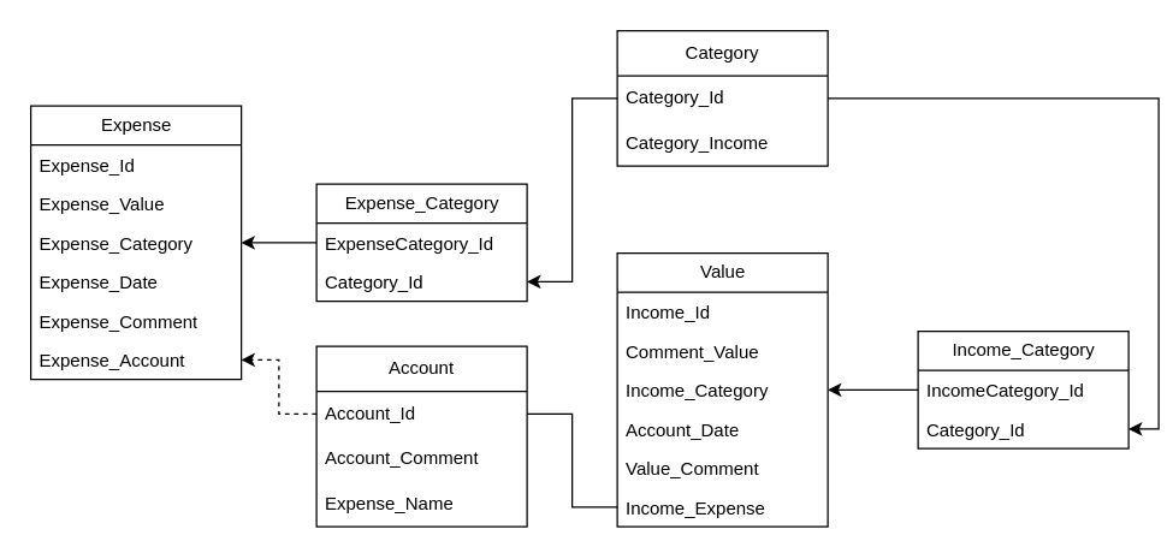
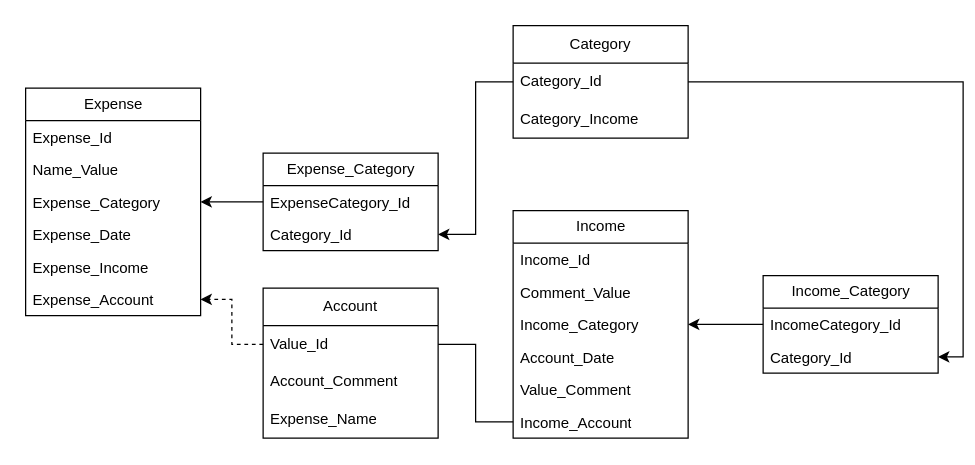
  <mxCell id="0" />
  <mxCell id="1" parent="0" />
  <mxCell id="2" value="Expense" style="swimlane;fontStyle=0;childLayout=stackLayout;horizontal=1;startSize=26;fillColor=none;horizontalStack=0;resizeParent=1;resizeParentMax=0;resizeLast=0;collapsible=1;marginBottom=0;html=1;" parent="1" vertex="1"><mxGeometry x="20" y="70" width="140" height="182" as="geometry" /></mxCell>
  <mxCell id="3" value="Expense_Id" style="text;strokeColor=none;fillColor=none;align=left;verticalAlign=top;spacingLeft=4;spacingRight=4;overflow=hidden;rotatable=0;points=[[0,0.5],[1,0.5]];portConstraint=eastwest;whiteSpace=wrap;html=1;" parent="2" vertex="1"><mxGeometry y="26" width="140" height="26" as="geometry" /></mxCell>
- <mxCell id="4" value="Expense_Value" style="text;strokeColor=none;fillColor=none;align=left;verticalAlign=top;spacingLeft=4;spacingRight=4;overflow=hidden;rotatable=0;points=[[0,0.5],[1,0.5]];portConstraint=eastwest;whiteSpace=wrap;html=1;" parent="2" vertex="1"><mxGeometry y="52" width="140" height="26" as="geometry" /></mxCell>
+ <mxCell id="4" value="Name_Value" style="text;strokeColor=none;fillColor=none;align=left;verticalAlign=top;spacingLeft=4;spacingRight=4;overflow=hidden;rotatable=0;points=[[0,0.5],[1,0.5]];portConstraint=eastwest;whiteSpace=wrap;html=1;" parent="2" vertex="1"><mxGeometry y="52" width="140" height="26" as="geometry" /></mxCell>
  <mxCell id="5" value="Expense_Category" style="text;strokeColor=none;fillColor=none;align=left;verticalAlign=top;spacingLeft=4;spacingRight=4;overflow=hidden;rotatable=0;points=[[0,0.5],[1,0.5]];portConstraint=eastwest;whiteSpace=wrap;html=1;" parent="2" vertex="1"><mxGeometry y="78" width="140" height="26" as="geometry" /></mxCell>
  <mxCell id="6" value="Expense_Date" style="text;strokeColor=none;fillColor=none;align=left;verticalAlign=top;spacingLeft=4;spacingRight=4;overflow=hidden;rotatable=0;points=[[0,0.5],[1,0.5]];portConstraint=eastwest;whiteSpace=wrap;html=1;" parent="2" vertex="1"><mxGeometry y="104" width="140" height="26" as="geometry" /></mxCell>
- <mxCell id="7" value="Expense_Comment" style="text;strokeColor=none;fillColor=none;align=left;verticalAlign=top;spacingLeft=4;spacingRight=4;overflow=hidden;rotatable=0;points=[[0,0.5],[1,0.5]];portConstraint=eastwest;whiteSpace=wrap;html=1;" parent="2" vertex="1"><mxGeometry y="130" width="140" height="26" as="geometry" /></mxCell>
+ <mxCell id="7" value="Expense_Income" style="text;strokeColor=none;fillColor=none;align=left;verticalAlign=top;spacingLeft=4;spacingRight=4;overflow=hidden;rotatable=0;points=[[0,0.5],[1,0.5]];portConstraint=eastwest;whiteSpace=wrap;html=1;" parent="2" vertex="1"><mxGeometry y="130" width="140" height="26" as="geometry" /></mxCell>
  <mxCell id="8" value="Expense_Account" style="text;strokeColor=none;fillColor=none;align=left;verticalAlign=top;spacingLeft=4;spacingRight=4;overflow=hidden;rotatable=0;points=[[0,0.5],[1,0.5]];portConstraint=eastwest;whiteSpace=wrap;html=1;" vertex="1" parent="2"><mxGeometry y="156" width="140" height="26" as="geometry" /></mxCell>
  <mxCell id="9" value="Expense_Category" style="swimlane;fontStyle=0;childLayout=stackLayout;horizontal=1;startSize=26;fillColor=none;horizontalStack=0;resizeParent=1;resizeParentMax=0;resizeLast=0;collapsible=1;marginBottom=0;html=1;" parent="1" vertex="1"><mxGeometry x="210" y="122" width="140" height="78" as="geometry" /></mxCell>
  <mxCell id="10" value="ExpenseCategory_Id" style="text;strokeColor=none;fillColor=none;align=left;verticalAlign=top;spacingLeft=4;spacingRight=4;overflow=hidden;rotatable=0;points=[[0,0.5],[1,0.5]];portConstraint=eastwest;whiteSpace=wrap;html=1;" parent="9" vertex="1"><mxGeometry y="26" width="140" height="26" as="geometry" /></mxCell>
  <mxCell id="11" value="Category_Id" style="text;strokeColor=none;fillColor=none;align=left;verticalAlign=top;spacingLeft=4;spacingRight=4;overflow=hidden;rotatable=0;points=[[0,0.5],[1,0.5]];portConstraint=eastwest;whiteSpace=wrap;html=1;" parent="9" vertex="1"><mxGeometry y="52" width="140" height="26" as="geometry" /></mxCell>
  <mxCell id="12" style="edgeStyle=orthogonalEdgeStyle;rounded=0;orthogonalLoop=1;jettySize=auto;html=1;exitX=0;exitY=0.5;exitDx=0;exitDy=0;entryX=1;entryY=0.5;entryDx=0;entryDy=0;" parent="1" source="10" target="5" edge="1"><mxGeometry relative="1" as="geometry" /></mxCell>
- <mxCell id="13" value="Value" style="swimlane;fontStyle=0;childLayout=stackLayout;horizontal=1;startSize=26;fillColor=none;horizontalStack=0;resizeParent=1;resizeParentMax=0;resizeLast=0;collapsible=1;marginBottom=0;html=1;" parent="1" vertex="1"><mxGeometry x="410" y="168" width="140" height="182" as="geometry" /></mxCell>
+ <mxCell id="13" value="Income" style="swimlane;fontStyle=0;childLayout=stackLayout;horizontal=1;startSize=26;fillColor=none;horizontalStack=0;resizeParent=1;resizeParentMax=0;resizeLast=0;collapsible=1;marginBottom=0;html=1;" parent="1" vertex="1"><mxGeometry x="410" y="168" width="140" height="182" as="geometry" /></mxCell>
  <mxCell id="14" value="Income_Id" style="text;strokeColor=none;fillColor=none;align=left;verticalAlign=top;spacingLeft=4;spacingRight=4;overflow=hidden;rotatable=0;points=[[0,0.5],[1,0.5]];portConstraint=eastwest;whiteSpace=wrap;html=1;" parent="13" vertex="1"><mxGeometry y="26" width="140" height="26" as="geometry" /></mxCell>
  <mxCell id="15" value="Comment_Value" style="text;strokeColor=none;fillColor=none;align=left;verticalAlign=top;spacingLeft=4;spacingRight=4;overflow=hidden;rotatable=0;points=[[0,0.5],[1,0.5]];portConstraint=eastwest;whiteSpace=wrap;html=1;" parent="13" vertex="1"><mxGeometry y="52" width="140" height="26" as="geometry" /></mxCell>
  <mxCell id="16" value="Income_Category" style="text;strokeColor=none;fillColor=none;align=left;verticalAlign=top;spacingLeft=4;spacingRight=4;overflow=hidden;rotatable=0;points=[[0,0.5],[1,0.5]];portConstraint=eastwest;whiteSpace=wrap;html=1;" parent="13" vertex="1"><mxGeometry y="78" width="140" height="26" as="geometry" /></mxCell>
  <mxCell id="17" value="Account_Date" style="text;strokeColor=none;fillColor=none;align=left;verticalAlign=top;spacingLeft=4;spacingRight=4;overflow=hidden;rotatable=0;points=[[0,0.5],[1,0.5]];portConstraint=eastwest;whiteSpace=wrap;html=1;" parent="13" vertex="1"><mxGeometry y="104" width="140" height="26" as="geometry" /></mxCell>
  <mxCell id="18" value="Value_Comment" style="text;strokeColor=none;fillColor=none;align=left;verticalAlign=top;spacingLeft=4;spacingRight=4;overflow=hidden;rotatable=0;points=[[0,0.5],[1,0.5]];portConstraint=eastwest;whiteSpace=wrap;html=1;" parent="13" vertex="1"><mxGeometry y="130" width="140" height="26" as="geometry" /></mxCell>
- <mxCell id="19" value="Income_Expense" style="text;strokeColor=none;fillColor=none;align=left;verticalAlign=top;spacingLeft=4;spacingRight=4;overflow=hidden;rotatable=0;points=[[0,0.5],[1,0.5]];portConstraint=eastwest;whiteSpace=wrap;html=1;" vertex="1" parent="13"><mxGeometry y="156" width="140" height="26" as="geometry" /></mxCell>
+ <mxCell id="19" value="Income_Account" style="text;strokeColor=none;fillColor=none;align=left;verticalAlign=top;spacingLeft=4;spacingRight=4;overflow=hidden;rotatable=0;points=[[0,0.5],[1,0.5]];portConstraint=eastwest;whiteSpace=wrap;html=1;" vertex="1" parent="13"><mxGeometry y="156" width="140" height="26" as="geometry" /></mxCell>
  <mxCell id="20" value="Income_Category" style="swimlane;fontStyle=0;childLayout=stackLayout;horizontal=1;startSize=26;fillColor=none;horizontalStack=0;resizeParent=1;resizeParentMax=0;resizeLast=0;collapsible=1;marginBottom=0;html=1;" parent="1" vertex="1"><mxGeometry x="610" y="220" width="140" height="78" as="geometry" /></mxCell>
  <mxCell id="21" value="IncomeCategory_Id" style="text;strokeColor=none;fillColor=none;align=left;verticalAlign=top;spacingLeft=4;spacingRight=4;overflow=hidden;rotatable=0;points=[[0,0.5],[1,0.5]];portConstraint=eastwest;whiteSpace=wrap;html=1;" parent="20" vertex="1"><mxGeometry y="26" width="140" height="26" as="geometry" /></mxCell>
  <mxCell id="22" value="Category_Id" style="text;strokeColor=none;fillColor=none;align=left;verticalAlign=top;spacingLeft=4;spacingRight=4;overflow=hidden;rotatable=0;points=[[0,0.5],[1,0.5]];portConstraint=eastwest;whiteSpace=wrap;html=1;" parent="20" vertex="1"><mxGeometry y="52" width="140" height="26" as="geometry" /></mxCell>
  <mxCell id="23" style="edgeStyle=orthogonalEdgeStyle;rounded=0;orthogonalLoop=1;jettySize=auto;html=1;exitX=0;exitY=0.5;exitDx=0;exitDy=0;entryX=1;entryY=0.5;entryDx=0;entryDy=0;" parent="1" source="21" target="16" edge="1"><mxGeometry relative="1" as="geometry" /></mxCell>
  <mxCell id="24" value="Account" style="swimlane;fontStyle=0;childLayout=stackLayout;horizontal=1;startSize=30;horizontalStack=0;resizeParent=1;resizeParentMax=0;resizeLast=0;collapsible=1;marginBottom=0;whiteSpace=wrap;html=1;" vertex="1" parent="1"><mxGeometry x="210" y="230" width="140" height="120" as="geometry" /></mxCell>
- <mxCell id="25" value="Account_Id" style="text;strokeColor=none;fillColor=none;align=left;verticalAlign=middle;spacingLeft=4;spacingRight=4;overflow=hidden;points=[[0,0.5],[1,0.5]];portConstraint=eastwest;rotatable=0;whiteSpace=wrap;html=1;" vertex="1" parent="24"><mxGeometry y="30" width="140" height="30" as="geometry" /></mxCell>
+ <mxCell id="25" value="Value_Id" style="text;strokeColor=none;fillColor=none;align=left;verticalAlign=middle;spacingLeft=4;spacingRight=4;overflow=hidden;points=[[0,0.5],[1,0.5]];portConstraint=eastwest;rotatable=0;whiteSpace=wrap;html=1;" vertex="1" parent="24"><mxGeometry y="30" width="140" height="30" as="geometry" /></mxCell>
  <mxCell id="26" value="Account_Comment" style="text;strokeColor=none;fillColor=none;align=left;verticalAlign=middle;spacingLeft=4;spacingRight=4;overflow=hidden;points=[[0,0.5],[1,0.5]];portConstraint=eastwest;rotatable=0;whiteSpace=wrap;html=1;" vertex="1" parent="24"><mxGeometry y="60" width="140" height="30" as="geometry" /></mxCell>
  <mxCell id="27" value="Expense_Name" style="text;strokeColor=none;fillColor=none;align=left;verticalAlign=middle;spacingLeft=4;spacingRight=4;overflow=hidden;points=[[0,0.5],[1,0.5]];portConstraint=eastwest;rotatable=0;whiteSpace=wrap;html=1;" vertex="1" parent="24"><mxGeometry y="90" width="140" height="30" as="geometry" /></mxCell>
  <mxCell id="28" style="edgeStyle=orthogonalEdgeStyle;rounded=0;orthogonalLoop=1;jettySize=auto;html=1;exitX=0;exitY=0.5;exitDx=0;exitDy=0;entryX=1;entryY=0.5;entryDx=0;entryDy=0;dashed=1;" edge="1" parent="1" source="25" target="8"><mxGeometry relative="1" as="geometry" /></mxCell>
  <mxCell id="29" style="edgeStyle=orthogonalEdgeStyle;rounded=0;orthogonalLoop=1;jettySize=auto;html=1;exitX=1;exitY=0.5;exitDx=0;exitDy=0;entryX=0;entryY=0.5;entryDx=0;entryDy=0;endArrow=none;" edge="1" parent="1" source="25" target="19"><mxGeometry relative="1" as="geometry" /></mxCell>
  <mxCell id="30" value="Category" style="swimlane;fontStyle=0;childLayout=stackLayout;horizontal=1;startSize=30;horizontalStack=0;resizeParent=1;resizeParentMax=0;resizeLast=0;collapsible=1;marginBottom=0;whiteSpace=wrap;html=1;" vertex="1" parent="1"><mxGeometry x="410" y="20" width="140" height="90" as="geometry" /></mxCell>
  <mxCell id="31" value="Category_Id" style="text;strokeColor=none;fillColor=none;align=left;verticalAlign=middle;spacingLeft=4;spacingRight=4;overflow=hidden;points=[[0,0.5],[1,0.5]];portConstraint=eastwest;rotatable=0;whiteSpace=wrap;html=1;" vertex="1" parent="30"><mxGeometry y="30" width="140" height="30" as="geometry" /></mxCell>
  <mxCell id="32" value="Category_Income" style="text;strokeColor=none;fillColor=none;align=left;verticalAlign=middle;spacingLeft=4;spacingRight=4;overflow=hidden;points=[[0,0.5],[1,0.5]];portConstraint=eastwest;rotatable=0;whiteSpace=wrap;html=1;" vertex="1" parent="30"><mxGeometry y="60" width="140" height="30" as="geometry" /></mxCell>
  <mxCell id="33" style="edgeStyle=orthogonalEdgeStyle;rounded=0;orthogonalLoop=1;jettySize=auto;html=1;exitX=0;exitY=0.5;exitDx=0;exitDy=0;entryX=1;entryY=0.5;entryDx=0;entryDy=0;" edge="1" parent="1" source="31" target="11"><mxGeometry relative="1" as="geometry" /></mxCell>
  <mxCell id="34" style="edgeStyle=orthogonalEdgeStyle;rounded=0;orthogonalLoop=1;jettySize=auto;html=1;exitX=1;exitY=0.5;exitDx=0;exitDy=0;entryX=1;entryY=0.5;entryDx=0;entryDy=0;" edge="1" parent="1" source="31" target="22"><mxGeometry relative="1" as="geometry" /></mxCell>
